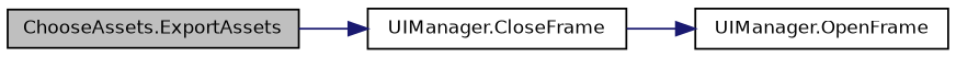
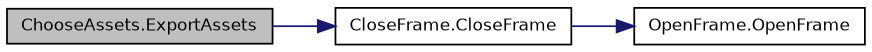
  digraph {
    rankdir=LR
    node [color=black fillcolor=white fontname=Helvetica fontsize=10 shape=record style=filled]
    edge [color=midnightblue fontname=Helvetica fontsize=10 labelfontname=Helvetica labelfontsize=10 style=solid]
    n1 [fillcolor=grey75 fontcolor=black height=0.2 label="ChooseAssets.ExportAssets" width=0.4]
-   n2 [height=0.2 label="UIManager.CloseFrame" width=0.4]
-   n3 [height=0.2 label="UIManager.OpenFrame" width=0.4]
+   n2 [height=0.2 label="CloseFrame.CloseFrame" width=0.4]
+   n3 [height=0.2 label="OpenFrame.OpenFrame" width=0.4]
    n1 -> n2
    n2 -> n3
  }
